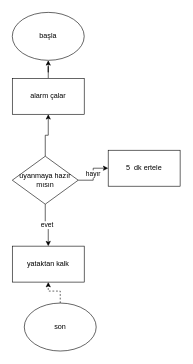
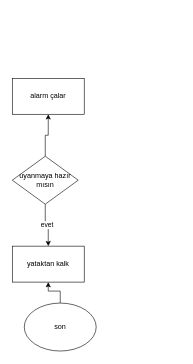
  <mxCell id="0" />
  <mxCell id="1" parent="0" />
- <mxCell id="2" value="başla" style="ellipse;whiteSpace=wrap;html=1;" vertex="1" parent="1"><mxGeometry x="20" y="20" width="120" height="80" as="geometry" /></mxCell>
- <mxCell id="3" value="" style="edgeStyle=orthogonalEdgeStyle;rounded=0;orthogonalLoop=1;jettySize=auto;html=1;" edge="1" parent="1" source="4" target="2"><mxGeometry relative="1" as="geometry" /></mxCell>
  <mxCell id="4" value="alarm çalar" style="rounded=0;whiteSpace=wrap;html=1;" vertex="1" parent="1"><mxGeometry x="20" y="130" width="120" height="60" as="geometry" /></mxCell>
- <mxCell id="5" value="hayır" style="edgeStyle=orthogonalEdgeStyle;rounded=0;orthogonalLoop=1;jettySize=auto;html=1;" edge="1" parent="1" source="8" target="9"><mxGeometry relative="1" as="geometry" /></mxCell>
  <mxCell id="6" value="evet" style="edgeStyle=orthogonalEdgeStyle;rounded=0;orthogonalLoop=1;jettySize=auto;html=1;" edge="1" parent="1" source="8" target="10"><mxGeometry relative="1" as="geometry" /></mxCell>
  <mxCell id="7" value="" style="edgeStyle=orthogonalEdgeStyle;rounded=0;orthogonalLoop=1;jettySize=auto;html=1;" edge="1" parent="1" source="8" target="4"><mxGeometry relative="1" as="geometry" /></mxCell>
  <mxCell id="8" value="uyanmaya hazır mısın" style="rhombus;whiteSpace=wrap;html=1;" vertex="1" parent="1"><mxGeometry x="20" y="260" width="110" height="80" as="geometry" /></mxCell>
- <mxCell id="9" value="5&amp;nbsp; dk ertele" style="whiteSpace=wrap;html=1;" vertex="1" parent="1"><mxGeometry x="180" y="250" width="120" height="60" as="geometry" /></mxCell>
  <mxCell id="10" value="yataktan kalk" style="whiteSpace=wrap;html=1;" vertex="1" parent="1"><mxGeometry x="20" y="410" width="120" height="60" as="geometry" /></mxCell>
- <mxCell id="11" value="" style="edgeStyle=orthogonalEdgeStyle;rounded=0;orthogonalLoop=1;jettySize=auto;html=1;dashed=1;" edge="1" parent="1" source="12" target="10"><mxGeometry relative="1" as="geometry" /></mxCell>
+ <mxCell id="11" value="" style="edgeStyle=orthogonalEdgeStyle;rounded=0;orthogonalLoop=1;jettySize=auto;html=1;" edge="1" parent="1" source="12" target="10"><mxGeometry relative="1" as="geometry" /></mxCell>
  <mxCell id="12" value="son" style="ellipse;whiteSpace=wrap;html=1;" vertex="1" parent="1"><mxGeometry x="40" y="505" width="120" height="80" as="geometry" /></mxCell>
